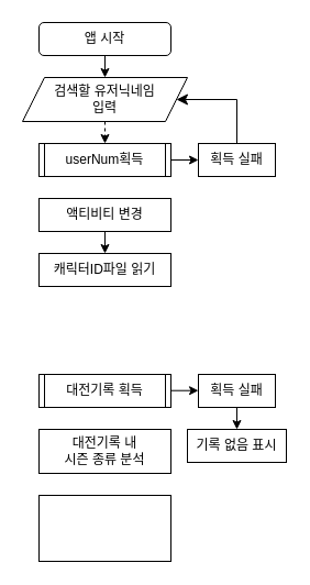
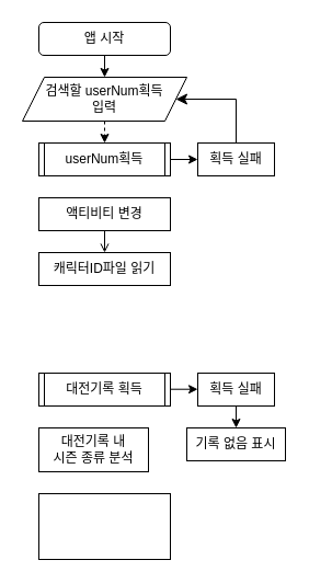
  <mxCell id="0" />
  <mxCell id="1" parent="0" />
  <mxCell id="2" value="앱 시작" style="rounded=1;whiteSpace=wrap;html=1;" vertex="1" parent="1"><mxGeometry x="35" y="20" width="120" height="30" as="geometry" /></mxCell>
- <mxCell id="3" value="검색할 유저닉네임&lt;br&gt;입력" style="shape=parallelogram;perimeter=parallelogramPerimeter;whiteSpace=wrap;html=1;fixedSize=1;" vertex="1" parent="1"><mxGeometry x="20" y="70" width="150" height="40" as="geometry" /></mxCell>
+ <mxCell id="3" value="검색할 userNum획득&lt;br&gt;입력" style="shape=parallelogram;perimeter=parallelogramPerimeter;whiteSpace=wrap;html=1;fixedSize=1;" vertex="1" parent="1"><mxGeometry x="20" y="70" width="150" height="40" as="geometry" /></mxCell>
  <mxCell id="4" value="" style="endArrow=classic;html=1;rounded=0;exitX=0.5;exitY=1;exitDx=0;exitDy=0;entryX=0.5;entryY=0;entryDx=0;entryDy=0;" edge="1" parent="1" source="2" target="3"><mxGeometry width="50" height="50" relative="1" as="geometry"><mxPoint x="300" y="200" as="sourcePoint" /><mxPoint x="350" y="150" as="targetPoint" /></mxGeometry></mxCell>
  <mxCell id="5" value="액티비티 변경" style="rounded=0;whiteSpace=wrap;html=1;" vertex="1" parent="1"><mxGeometry x="35" y="180" width="120" height="30" as="geometry" /></mxCell>
  <mxCell id="6" value="" style="endArrow=classic;html=1;rounded=0;exitX=0.5;exitY=1;exitDx=0;exitDy=0;entryX=0.5;entryY=0;entryDx=0;entryDy=0;dashed=1;" edge="1" parent="1" source="3" target="7"><mxGeometry width="50" height="50" relative="1" as="geometry"><mxPoint x="300" y="200" as="sourcePoint" /><mxPoint x="350" y="150" as="targetPoint" /></mxGeometry></mxCell>
  <mxCell id="7" value="userNum획득" style="shape=process;whiteSpace=wrap;html=1;backgroundOutline=1;size=0.042;" vertex="1" parent="1"><mxGeometry x="35" y="130" width="120" height="30" as="geometry" /></mxCell>
  <mxCell id="8" value="획득 실패" style="rounded=0;whiteSpace=wrap;html=1;" vertex="1" parent="1"><mxGeometry x="180" y="130" width="70" height="30" as="geometry" /></mxCell>
  <mxCell id="9" value="" style="endArrow=classic;html=1;rounded=0;entryX=0;entryY=0.5;entryDx=0;entryDy=0;exitX=1;exitY=0.5;exitDx=0;exitDy=0;" edge="1" parent="1" source="7" target="8"><mxGeometry width="50" height="50" relative="1" as="geometry"><mxPoint x="120" y="240" as="sourcePoint" /><mxPoint x="170" y="190" as="targetPoint" /></mxGeometry></mxCell>
  <mxCell id="10" value="" style="edgeStyle=segmentEdgeStyle;endArrow=classic;html=1;curved=0;rounded=0;endSize=8;startSize=8;entryX=1;entryY=0.5;entryDx=0;entryDy=0;exitX=0.5;exitY=0;exitDx=0;exitDy=0;" edge="1" parent="1" source="8" target="3"><mxGeometry width="50" height="50" relative="1" as="geometry"><mxPoint x="170" y="130" as="sourcePoint" /><mxPoint x="220" y="80" as="targetPoint" /><Array as="points"><mxPoint x="215" y="90" /></Array></mxGeometry></mxCell>
  <mxCell id="11" value="캐릭터ID파일 읽기" style="rounded=0;whiteSpace=wrap;html=1;" vertex="1" parent="1"><mxGeometry x="35" y="230" width="120" height="30" as="geometry" /></mxCell>
- <mxCell id="12" value="" style="endArrow=classic;html=1;rounded=0;exitX=0.5;exitY=1;exitDx=0;exitDy=0;" edge="1" parent="1" source="5" target="11"><mxGeometry width="50" height="50" relative="1" as="geometry"><mxPoint x="110" y="260" as="sourcePoint" /><mxPoint x="160" y="210" as="targetPoint" /></mxGeometry></mxCell>
+ <mxCell id="12" value="" style="endArrow=open;html=1;rounded=0;exitX=0.5;exitY=1;exitDx=0;exitDy=0;" edge="1" parent="1" source="5" target="11"><mxGeometry width="50" height="50" relative="1" as="geometry"><mxPoint x="110" y="260" as="sourcePoint" /><mxPoint x="160" y="210" as="targetPoint" /></mxGeometry></mxCell>
  <mxCell id="13" value="대전기록 획득" style="shape=process;whiteSpace=wrap;html=1;backgroundOutline=1;size=0.042;" vertex="1" parent="1"><mxGeometry x="35" y="340" width="120" height="30" as="geometry" /></mxCell>
  <mxCell id="14" value="획득 실패" style="rounded=0;whiteSpace=wrap;html=1;" vertex="1" parent="1"><mxGeometry x="180" y="340" width="70" height="30" as="geometry" /></mxCell>
  <mxCell id="15" value="" style="endArrow=classic;html=1;rounded=0;entryX=0;entryY=0.5;entryDx=0;entryDy=0;exitX=1;exitY=0.5;exitDx=0;exitDy=0;" edge="1" parent="1"><mxGeometry width="50" height="50" relative="1" as="geometry"><mxPoint x="155" y="354.71" as="sourcePoint" /><mxPoint x="180" y="354.71" as="targetPoint" /></mxGeometry></mxCell>
  <mxCell id="16" value="기록 없음 표시" style="rounded=0;whiteSpace=wrap;html=1;" vertex="1" parent="1"><mxGeometry x="170" y="390" width="90" height="30" as="geometry" /></mxCell>
  <mxCell id="17" value="" style="endArrow=classic;html=1;rounded=0;entryX=0.5;entryY=0;entryDx=0;entryDy=0;exitX=0.5;exitY=1;exitDx=0;exitDy=0;" edge="1" parent="1" source="14" target="16"><mxGeometry width="50" height="50" relative="1" as="geometry"><mxPoint x="160" y="380" as="sourcePoint" /><mxPoint x="210" y="330" as="targetPoint" /></mxGeometry></mxCell>
- <mxCell id="18" value="대전기록 내&lt;br&gt;시즌 종류 분석" style="rounded=0;whiteSpace=wrap;html=1;" vertex="1" parent="1"><mxGeometry x="35" y="390" width="120" height="40" as="geometry" /></mxCell>
+ <mxCell id="18" value="대전기록 내&lt;br&gt;시즌 종류 분석" style="rounded=0;whiteSpace=wrap;html=1;" vertex="1" parent="1"><mxGeometry x="35" y="390" width="100" height="40" as="geometry" /></mxCell>
  <mxCell id="19" value="" style="rounded=0;whiteSpace=wrap;html=1;" vertex="1" parent="1"><mxGeometry x="35" y="450" width="120" height="60" as="geometry" /></mxCell>
